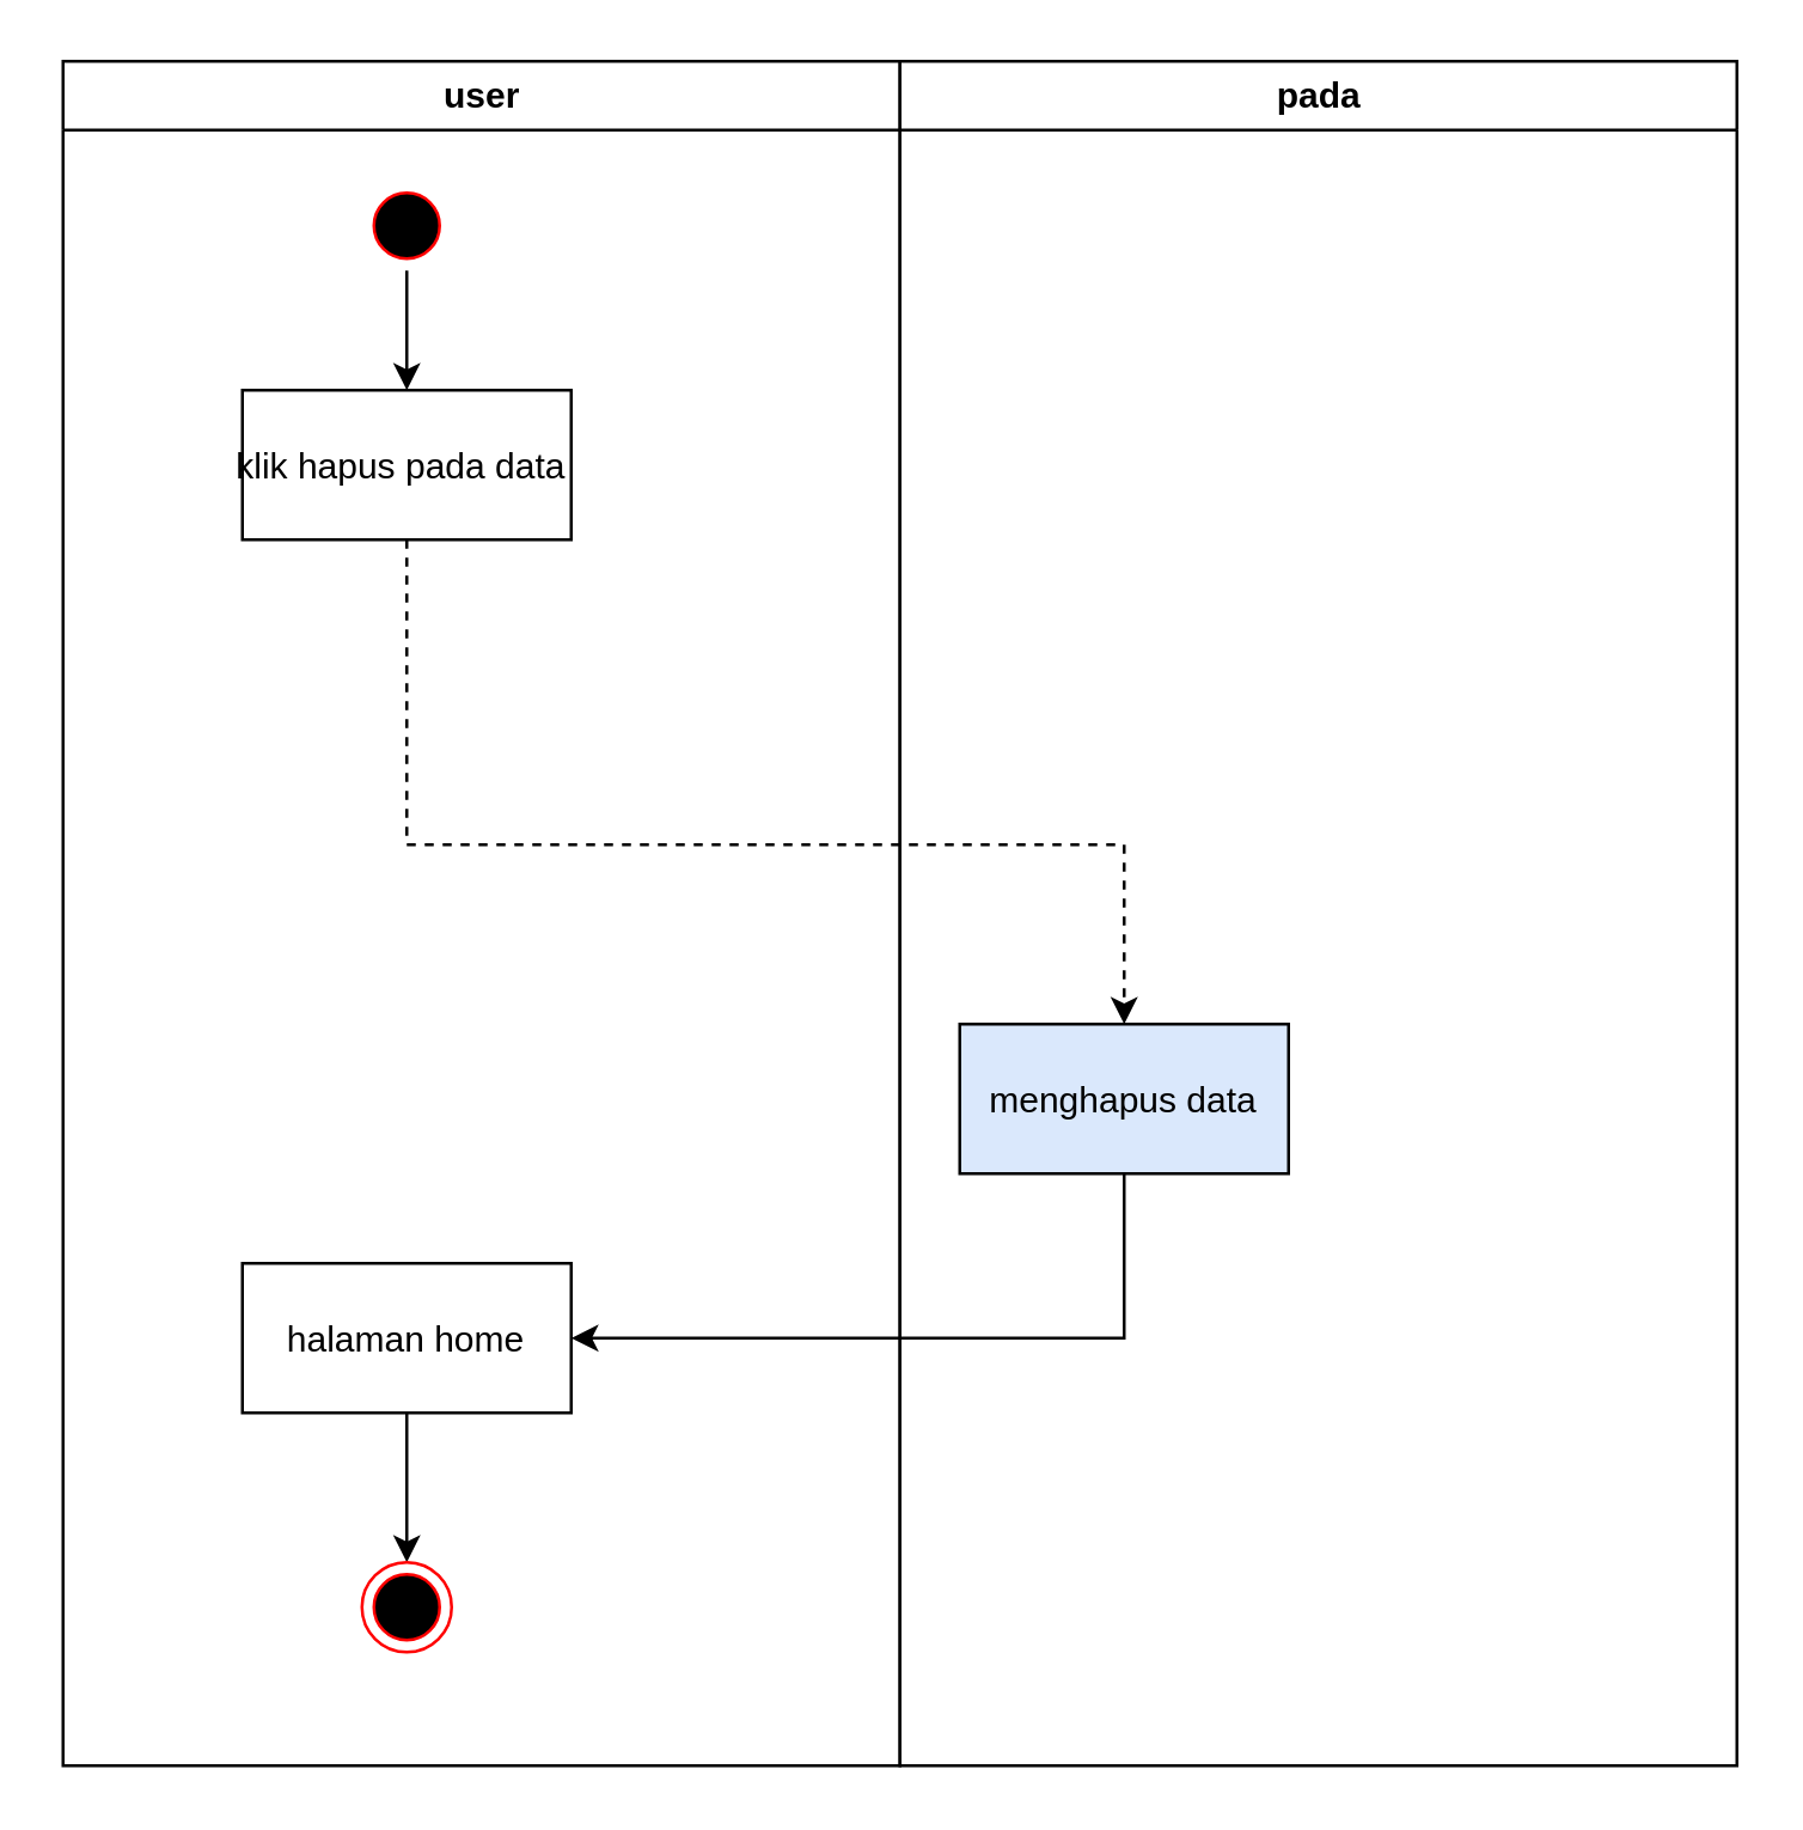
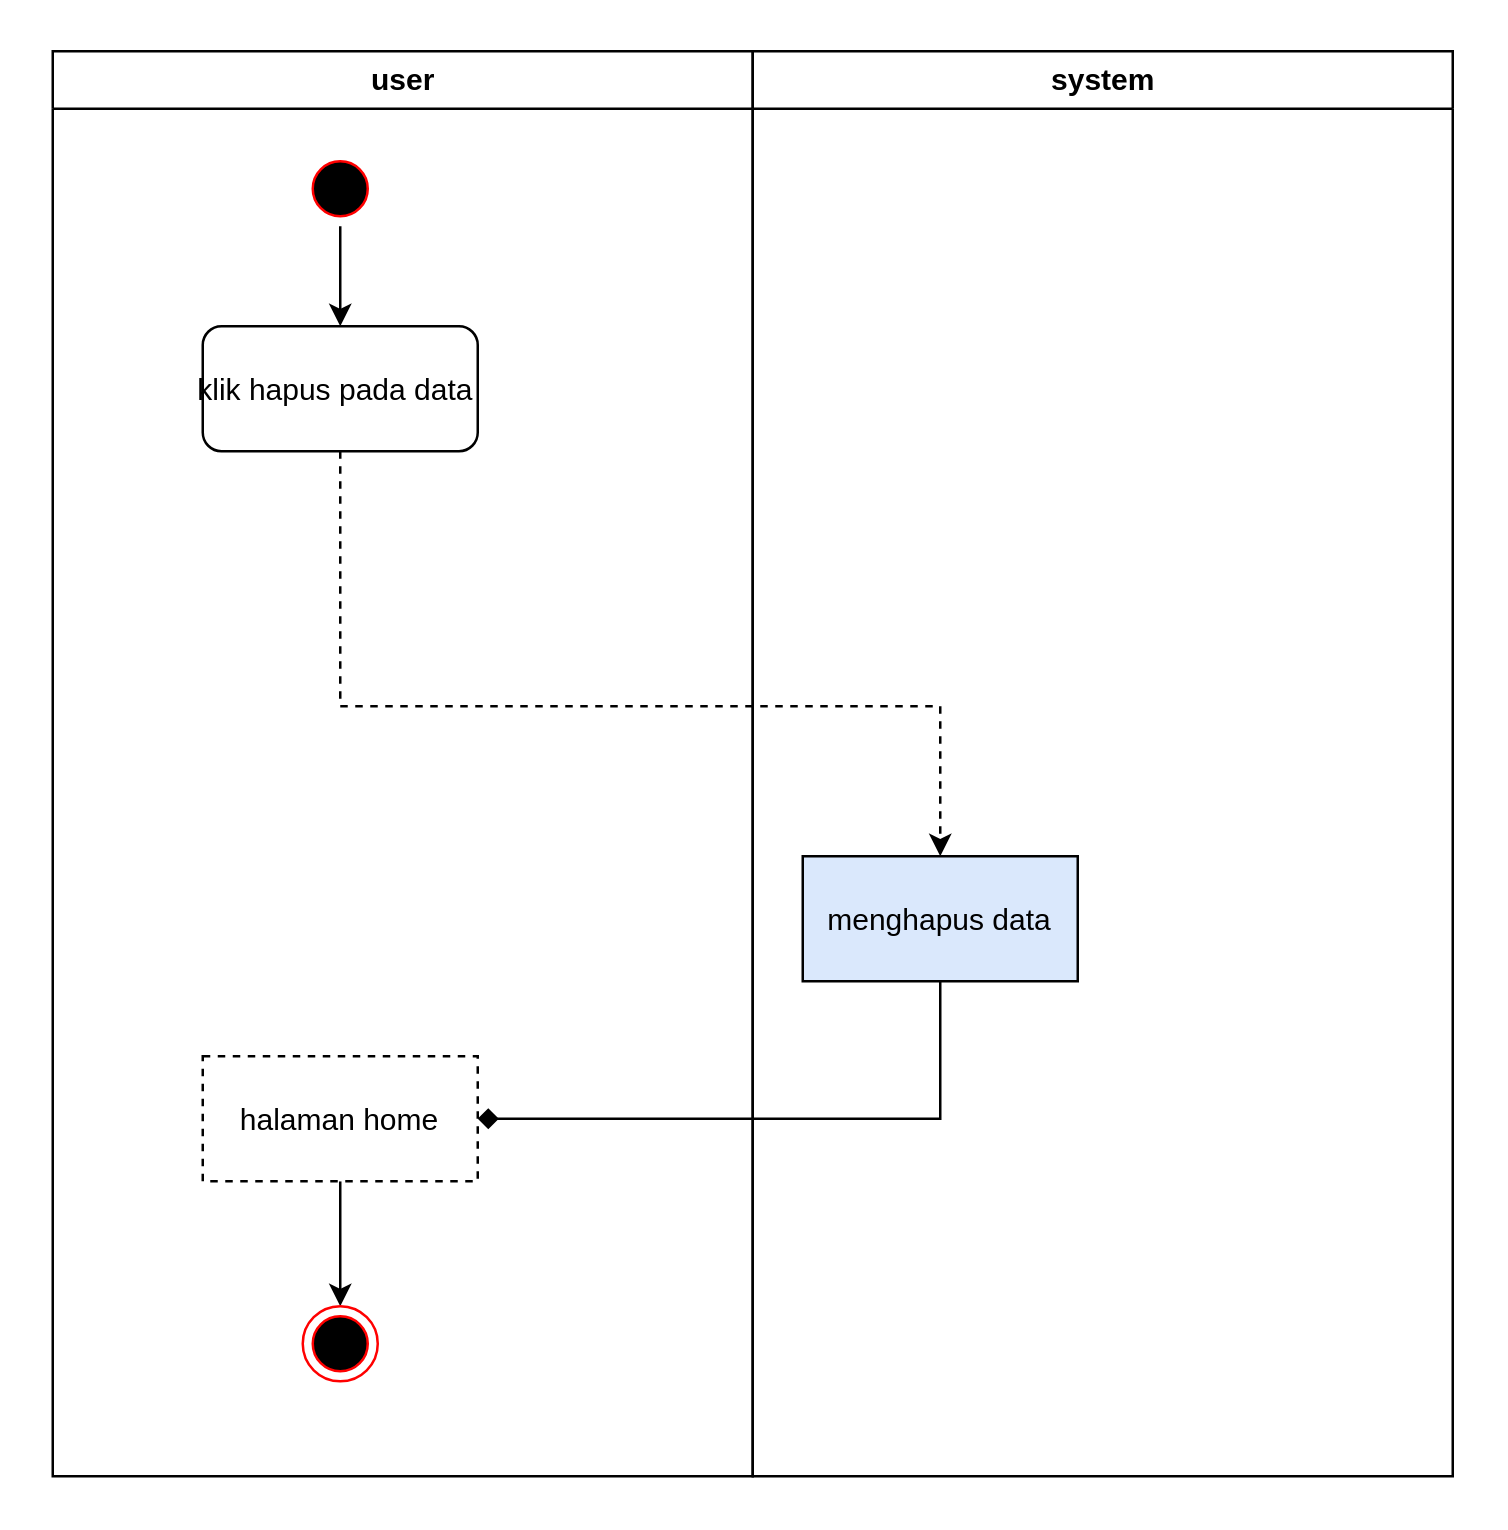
  <mxCell id="0" />
  <mxCell id="1" parent="0" />
  <mxCell id="2" value="user" style="swimlane;whiteSpace=wrap" parent="1" vertex="1"><mxGeometry x="20.5" y="20" width="280" height="570" as="geometry" /></mxCell>
  <mxCell id="3" style="edgeStyle=orthogonalEdgeStyle;rounded=0;orthogonalLoop=1;jettySize=auto;html=1;entryX=0.5;entryY=0;entryDx=0;entryDy=0;" edge="1" parent="2" source="4" target="5"><mxGeometry relative="1" as="geometry" /></mxCell>
  <mxCell id="4" value="" style="ellipse;shape=startState;fillColor=#000000;strokeColor=#ff0000;" parent="2" vertex="1"><mxGeometry x="100" y="40" width="30" height="30" as="geometry" /></mxCell>
- <mxCell id="5" value="klik hapus pada data " style="" parent="2" vertex="1"><mxGeometry x="60" y="110" width="110" height="50" as="geometry" /></mxCell>
+ <mxCell id="5" value="klik hapus pada data " style="rounded=1;" parent="2" vertex="1"><mxGeometry x="60" y="110" width="110" height="50" as="geometry" /></mxCell>
  <mxCell id="6" style="edgeStyle=orthogonalEdgeStyle;rounded=0;orthogonalLoop=1;jettySize=auto;html=1;entryX=0.5;entryY=0;entryDx=0;entryDy=0;" edge="1" parent="2" source="7" target="8"><mxGeometry relative="1" as="geometry" /></mxCell>
- <mxCell id="7" value="halaman home" style="" parent="2" vertex="1"><mxGeometry x="60" y="402" width="110" height="50" as="geometry" /></mxCell>
+ <mxCell id="7" value="halaman home" style="dashed=1;" parent="2" vertex="1"><mxGeometry x="60" y="402" width="110" height="50" as="geometry" /></mxCell>
  <mxCell id="8" value="" style="ellipse;html=1;shape=endState;fillColor=#000000;strokeColor=#ff0000;" vertex="1" parent="2"><mxGeometry x="100" y="502" width="30" height="30" as="geometry" /></mxCell>
- <mxCell id="9" value="pada" style="swimlane;whiteSpace=wrap;startSize=23;" parent="1" vertex="1"><mxGeometry x="300.5" y="20" width="280" height="570" as="geometry" /></mxCell>
+ <mxCell id="9" value="system" style="swimlane;whiteSpace=wrap;startSize=23;" parent="1" vertex="1"><mxGeometry x="300.5" y="20" width="280" height="570" as="geometry" /></mxCell>
  <mxCell id="10" value="menghapus data" style="fillColor=#dae8fc;" parent="9" vertex="1"><mxGeometry x="20" y="322" width="110" height="50" as="geometry" /></mxCell>
- <mxCell id="11" style="edgeStyle=orthogonalEdgeStyle;rounded=0;orthogonalLoop=1;jettySize=auto;html=1;" edge="1" parent="1" source="10" target="7"><mxGeometry relative="1" as="geometry"><mxPoint x="376" y="342" as="targetPoint" /><Array as="points"><mxPoint x="375" y="447" /></Array></mxGeometry></mxCell>
+ <mxCell id="11" style="edgeStyle=orthogonalEdgeStyle;rounded=0;orthogonalLoop=1;jettySize=auto;html=1;endArrow=diamond;" edge="1" parent="1" source="10" target="7"><mxGeometry relative="1" as="geometry"><mxPoint x="376" y="342" as="targetPoint" /><Array as="points"><mxPoint x="375" y="447" /></Array></mxGeometry></mxCell>
  <mxCell id="12" style="edgeStyle=orthogonalEdgeStyle;rounded=0;orthogonalLoop=1;jettySize=auto;html=1;entryX=0.5;entryY=0;entryDx=0;entryDy=0;dashed=1;" edge="1" parent="1" source="5" target="10"><mxGeometry relative="1" as="geometry"><Array as="points"><mxPoint x="135" y="282" /><mxPoint x="375" y="282" /></Array></mxGeometry></mxCell>
